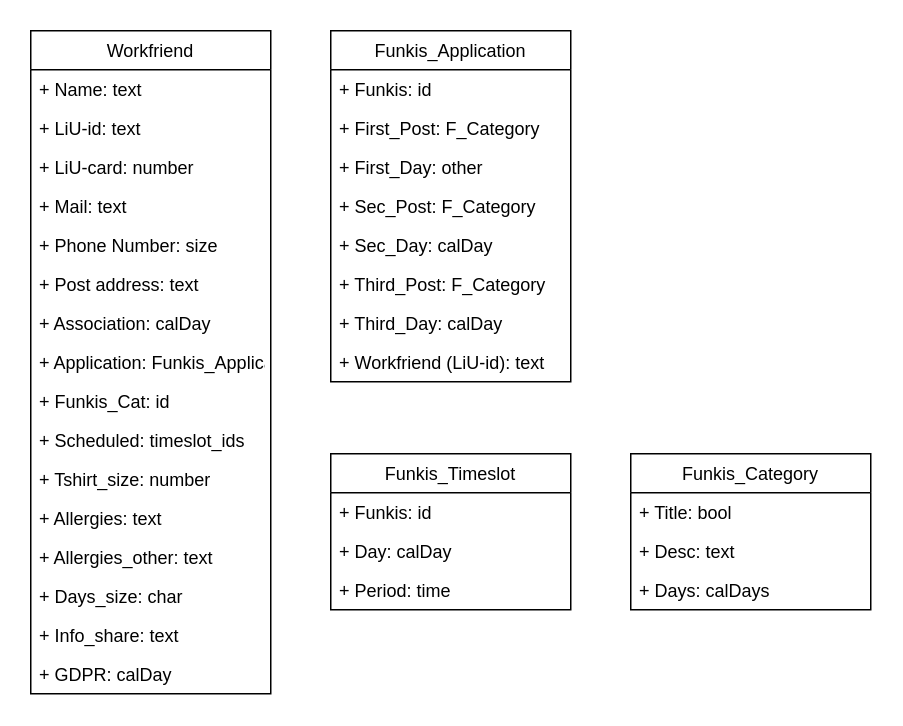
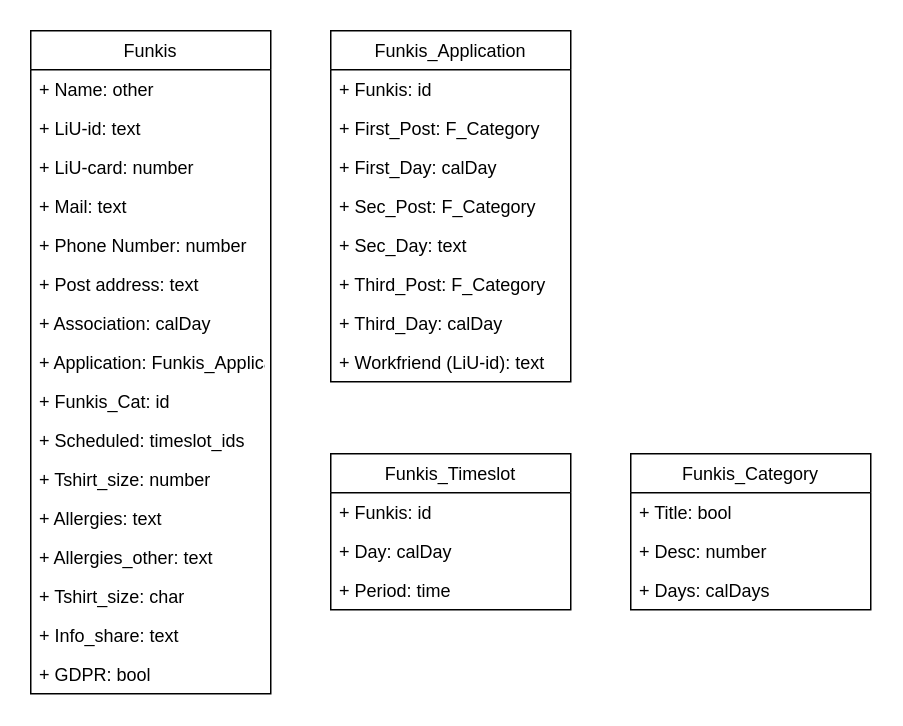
  <mxCell id="0" />
  <mxCell id="1" parent="0" />
- <mxCell id="2" value="Workfriend" style="swimlane;fontStyle=0;childLayout=stackLayout;horizontal=1;startSize=26;fillColor=none;horizontalStack=0;resizeParent=1;resizeParentMax=0;resizeLast=0;collapsible=1;marginBottom=0;" parent="1" vertex="1"><mxGeometry x="20" y="20" width="160" height="442" as="geometry" /></mxCell>
- <mxCell id="3" value="+ Name: text" style="text;strokeColor=none;fillColor=none;align=left;verticalAlign=top;spacingLeft=4;spacingRight=4;overflow=hidden;rotatable=0;points=[[0,0.5],[1,0.5]];portConstraint=eastwest;" parent="2" vertex="1"><mxGeometry y="26" width="160" height="26" as="geometry" /></mxCell>
+ <mxCell id="2" value="Funkis" style="swimlane;fontStyle=0;childLayout=stackLayout;horizontal=1;startSize=26;fillColor=none;horizontalStack=0;resizeParent=1;resizeParentMax=0;resizeLast=0;collapsible=1;marginBottom=0;" parent="1" vertex="1"><mxGeometry x="20" y="20" width="160" height="442" as="geometry" /></mxCell>
+ <mxCell id="3" value="+ Name: other" style="text;strokeColor=none;fillColor=none;align=left;verticalAlign=top;spacingLeft=4;spacingRight=4;overflow=hidden;rotatable=0;points=[[0,0.5],[1,0.5]];portConstraint=eastwest;" parent="2" vertex="1"><mxGeometry y="26" width="160" height="26" as="geometry" /></mxCell>
  <mxCell id="4" value="+ LiU-id: text&#10;" style="text;strokeColor=none;fillColor=none;align=left;verticalAlign=top;spacingLeft=4;spacingRight=4;overflow=hidden;rotatable=0;points=[[0,0.5],[1,0.5]];portConstraint=eastwest;" parent="2" vertex="1"><mxGeometry y="52" width="160" height="26" as="geometry" /></mxCell>
  <mxCell id="5" value="+ LiU-card: number&#10;" style="text;strokeColor=none;fillColor=none;align=left;verticalAlign=top;spacingLeft=4;spacingRight=4;overflow=hidden;rotatable=0;points=[[0,0.5],[1,0.5]];portConstraint=eastwest;" parent="2" vertex="1"><mxGeometry y="78" width="160" height="26" as="geometry" /></mxCell>
  <mxCell id="6" value="+ Mail: text" style="text;strokeColor=none;fillColor=none;align=left;verticalAlign=top;spacingLeft=4;spacingRight=4;overflow=hidden;rotatable=0;points=[[0,0.5],[1,0.5]];portConstraint=eastwest;" parent="2" vertex="1"><mxGeometry y="104" width="160" height="26" as="geometry" /></mxCell>
- <mxCell id="7" value="+ Phone Number: size" style="text;strokeColor=none;fillColor=none;align=left;verticalAlign=top;spacingLeft=4;spacingRight=4;overflow=hidden;rotatable=0;points=[[0,0.5],[1,0.5]];portConstraint=eastwest;" parent="2" vertex="1"><mxGeometry y="130" width="160" height="26" as="geometry" /></mxCell>
+ <mxCell id="7" value="+ Phone Number: number" style="text;strokeColor=none;fillColor=none;align=left;verticalAlign=top;spacingLeft=4;spacingRight=4;overflow=hidden;rotatable=0;points=[[0,0.5],[1,0.5]];portConstraint=eastwest;" parent="2" vertex="1"><mxGeometry y="130" width="160" height="26" as="geometry" /></mxCell>
  <mxCell id="8" value="+ Post address: text" style="text;strokeColor=none;fillColor=none;align=left;verticalAlign=top;spacingLeft=4;spacingRight=4;overflow=hidden;rotatable=0;points=[[0,0.5],[1,0.5]];portConstraint=eastwest;" parent="2" vertex="1"><mxGeometry y="156" width="160" height="26" as="geometry" /></mxCell>
  <mxCell id="9" value="+ Association: calDay" style="text;strokeColor=none;fillColor=none;align=left;verticalAlign=top;spacingLeft=4;spacingRight=4;overflow=hidden;rotatable=0;points=[[0,0.5],[1,0.5]];portConstraint=eastwest;" parent="2" vertex="1"><mxGeometry y="182" width="160" height="26" as="geometry" /></mxCell>
  <mxCell id="10" value="+ Application: Funkis_Application" style="text;strokeColor=none;fillColor=none;align=left;verticalAlign=top;spacingLeft=4;spacingRight=4;overflow=hidden;rotatable=0;points=[[0,0.5],[1,0.5]];portConstraint=eastwest;" parent="2" vertex="1"><mxGeometry y="208" width="160" height="26" as="geometry" /></mxCell>
  <mxCell id="11" value="+ Funkis_Cat: id" style="text;strokeColor=none;fillColor=none;align=left;verticalAlign=top;spacingLeft=4;spacingRight=4;overflow=hidden;rotatable=0;points=[[0,0.5],[1,0.5]];portConstraint=eastwest;" vertex="1" parent="2"><mxGeometry y="234" width="160" height="26" as="geometry" /></mxCell>
  <mxCell id="12" value="+ Scheduled: timeslot_ids&#10;" style="text;strokeColor=none;fillColor=none;align=left;verticalAlign=top;spacingLeft=4;spacingRight=4;overflow=hidden;rotatable=0;points=[[0,0.5],[1,0.5]];portConstraint=eastwest;" parent="2" vertex="1"><mxGeometry y="260" width="160" height="26" as="geometry" /></mxCell>
  <mxCell id="13" value="+ Tshirt_size: number" style="text;strokeColor=none;fillColor=none;align=left;verticalAlign=top;spacingLeft=4;spacingRight=4;overflow=hidden;rotatable=0;points=[[0,0.5],[1,0.5]];portConstraint=eastwest;" parent="2" vertex="1"><mxGeometry y="286" width="160" height="26" as="geometry" /></mxCell>
  <mxCell id="14" value="+ Allergies: text" style="text;strokeColor=none;fillColor=none;align=left;verticalAlign=top;spacingLeft=4;spacingRight=4;overflow=hidden;rotatable=0;points=[[0,0.5],[1,0.5]];portConstraint=eastwest;" parent="2" vertex="1"><mxGeometry y="312" width="160" height="26" as="geometry" /></mxCell>
  <mxCell id="15" value="+ Allergies_other: text" style="text;strokeColor=none;fillColor=none;align=left;verticalAlign=top;spacingLeft=4;spacingRight=4;overflow=hidden;rotatable=0;points=[[0,0.5],[1,0.5]];portConstraint=eastwest;" parent="2" vertex="1"><mxGeometry y="338" width="160" height="26" as="geometry" /></mxCell>
- <mxCell id="16" value="+ Days_size: char" style="text;strokeColor=none;fillColor=none;align=left;verticalAlign=top;spacingLeft=4;spacingRight=4;overflow=hidden;rotatable=0;points=[[0,0.5],[1,0.5]];portConstraint=eastwest;" parent="2" vertex="1"><mxGeometry y="364" width="160" height="26" as="geometry" /></mxCell>
+ <mxCell id="16" value="+ Tshirt_size: char" style="text;strokeColor=none;fillColor=none;align=left;verticalAlign=top;spacingLeft=4;spacingRight=4;overflow=hidden;rotatable=0;points=[[0,0.5],[1,0.5]];portConstraint=eastwest;" parent="2" vertex="1"><mxGeometry y="364" width="160" height="26" as="geometry" /></mxCell>
  <mxCell id="17" value="+ Info_share: text" style="text;strokeColor=none;fillColor=none;align=left;verticalAlign=top;spacingLeft=4;spacingRight=4;overflow=hidden;rotatable=0;points=[[0,0.5],[1,0.5]];portConstraint=eastwest;" parent="2" vertex="1"><mxGeometry y="390" width="160" height="26" as="geometry" /></mxCell>
- <mxCell id="18" value="+ GDPR: calDay" style="text;strokeColor=none;fillColor=none;align=left;verticalAlign=top;spacingLeft=4;spacingRight=4;overflow=hidden;rotatable=0;points=[[0,0.5],[1,0.5]];portConstraint=eastwest;" parent="2" vertex="1"><mxGeometry y="416" width="160" height="26" as="geometry" /></mxCell>
+ <mxCell id="18" value="+ GDPR: bool" style="text;strokeColor=none;fillColor=none;align=left;verticalAlign=top;spacingLeft=4;spacingRight=4;overflow=hidden;rotatable=0;points=[[0,0.5],[1,0.5]];portConstraint=eastwest;" parent="2" vertex="1"><mxGeometry y="416" width="160" height="26" as="geometry" /></mxCell>
  <mxCell id="19" value="Funkis_Application" style="swimlane;fontStyle=0;childLayout=stackLayout;horizontal=1;startSize=26;fillColor=none;horizontalStack=0;resizeParent=1;resizeParentMax=0;resizeLast=0;collapsible=1;marginBottom=0;" parent="1" vertex="1"><mxGeometry x="220" y="20" width="160" height="234" as="geometry" /></mxCell>
  <mxCell id="20" value="+ Funkis: id&#10;" style="text;strokeColor=none;fillColor=none;align=left;verticalAlign=top;spacingLeft=4;spacingRight=4;overflow=hidden;rotatable=0;points=[[0,0.5],[1,0.5]];portConstraint=eastwest;" parent="19" vertex="1"><mxGeometry y="26" width="160" height="26" as="geometry" /></mxCell>
  <mxCell id="21" value="+ First_Post: F_Category&#10;" style="text;strokeColor=none;fillColor=none;align=left;verticalAlign=top;spacingLeft=4;spacingRight=4;overflow=hidden;rotatable=0;points=[[0,0.5],[1,0.5]];portConstraint=eastwest;" parent="19" vertex="1"><mxGeometry y="52" width="160" height="26" as="geometry" /></mxCell>
- <mxCell id="22" value="+ First_Day: other" style="text;strokeColor=none;fillColor=none;align=left;verticalAlign=top;spacingLeft=4;spacingRight=4;overflow=hidden;rotatable=0;points=[[0,0.5],[1,0.5]];portConstraint=eastwest;" parent="19" vertex="1"><mxGeometry y="78" width="160" height="26" as="geometry" /></mxCell>
+ <mxCell id="22" value="+ First_Day: calDay" style="text;strokeColor=none;fillColor=none;align=left;verticalAlign=top;spacingLeft=4;spacingRight=4;overflow=hidden;rotatable=0;points=[[0,0.5],[1,0.5]];portConstraint=eastwest;" parent="19" vertex="1"><mxGeometry y="78" width="160" height="26" as="geometry" /></mxCell>
  <mxCell id="23" value="+ Sec_Post: F_Category&#10;" style="text;strokeColor=none;fillColor=none;align=left;verticalAlign=top;spacingLeft=4;spacingRight=4;overflow=hidden;rotatable=0;points=[[0,0.5],[1,0.5]];portConstraint=eastwest;" parent="19" vertex="1"><mxGeometry y="104" width="160" height="26" as="geometry" /></mxCell>
- <mxCell id="24" value="+ Sec_Day: calDay&#10;" style="text;strokeColor=none;fillColor=none;align=left;verticalAlign=top;spacingLeft=4;spacingRight=4;overflow=hidden;rotatable=0;points=[[0,0.5],[1,0.5]];portConstraint=eastwest;" parent="19" vertex="1"><mxGeometry y="130" width="160" height="26" as="geometry" /></mxCell>
+ <mxCell id="24" value="+ Sec_Day: text&#10;" style="text;strokeColor=none;fillColor=none;align=left;verticalAlign=top;spacingLeft=4;spacingRight=4;overflow=hidden;rotatable=0;points=[[0,0.5],[1,0.5]];portConstraint=eastwest;" parent="19" vertex="1"><mxGeometry y="130" width="160" height="26" as="geometry" /></mxCell>
  <mxCell id="25" value="+ Third_Post: F_Category&#10;" style="text;strokeColor=none;fillColor=none;align=left;verticalAlign=top;spacingLeft=4;spacingRight=4;overflow=hidden;rotatable=0;points=[[0,0.5],[1,0.5]];portConstraint=eastwest;" parent="19" vertex="1"><mxGeometry y="156" width="160" height="26" as="geometry" /></mxCell>
  <mxCell id="26" value="+ Third_Day: calDay" style="text;strokeColor=none;fillColor=none;align=left;verticalAlign=top;spacingLeft=4;spacingRight=4;overflow=hidden;rotatable=0;points=[[0,0.5],[1,0.5]];portConstraint=eastwest;" parent="19" vertex="1"><mxGeometry y="182" width="160" height="26" as="geometry" /></mxCell>
  <mxCell id="27" value="+ Workfriend (LiU-id): text " style="text;strokeColor=none;fillColor=none;align=left;verticalAlign=top;spacingLeft=4;spacingRight=4;overflow=hidden;rotatable=0;points=[[0,0.5],[1,0.5]];portConstraint=eastwest;" parent="19" vertex="1"><mxGeometry y="208" width="160" height="26" as="geometry" /></mxCell>
  <mxCell id="28" value="Funkis_Category" style="swimlane;fontStyle=0;childLayout=stackLayout;horizontal=1;startSize=26;fillColor=none;horizontalStack=0;resizeParent=1;resizeParentMax=0;resizeLast=0;collapsible=1;marginBottom=0;" parent="1" vertex="1"><mxGeometry x="420" y="302" width="160" height="104" as="geometry" /></mxCell>
  <mxCell id="29" value="+ Title: bool" style="text;strokeColor=none;fillColor=none;align=left;verticalAlign=top;spacingLeft=4;spacingRight=4;overflow=hidden;rotatable=0;points=[[0,0.5],[1,0.5]];portConstraint=eastwest;" parent="28" vertex="1"><mxGeometry y="26" width="160" height="26" as="geometry" /></mxCell>
- <mxCell id="30" value="+ Desc: text" style="text;strokeColor=none;fillColor=none;align=left;verticalAlign=top;spacingLeft=4;spacingRight=4;overflow=hidden;rotatable=0;points=[[0,0.5],[1,0.5]];portConstraint=eastwest;" parent="28" vertex="1"><mxGeometry y="52" width="160" height="26" as="geometry" /></mxCell>
+ <mxCell id="30" value="+ Desc: number" style="text;strokeColor=none;fillColor=none;align=left;verticalAlign=top;spacingLeft=4;spacingRight=4;overflow=hidden;rotatable=0;points=[[0,0.5],[1,0.5]];portConstraint=eastwest;" parent="28" vertex="1"><mxGeometry y="52" width="160" height="26" as="geometry" /></mxCell>
  <mxCell id="31" value="+ Days: calDays" style="text;strokeColor=none;fillColor=none;align=left;verticalAlign=top;spacingLeft=4;spacingRight=4;overflow=hidden;rotatable=0;points=[[0,0.5],[1,0.5]];portConstraint=eastwest;" parent="28" vertex="1"><mxGeometry y="78" width="160" height="26" as="geometry" /></mxCell>
  <mxCell id="32" value="Funkis_Timeslot" style="swimlane;fontStyle=0;childLayout=stackLayout;horizontal=1;startSize=26;fillColor=none;horizontalStack=0;resizeParent=1;resizeParentMax=0;resizeLast=0;collapsible=1;marginBottom=0;" parent="1" vertex="1"><mxGeometry x="220" y="302" width="160" height="104" as="geometry" /></mxCell>
  <mxCell id="33" value="+ Funkis: id" style="text;strokeColor=none;fillColor=none;align=left;verticalAlign=top;spacingLeft=4;spacingRight=4;overflow=hidden;rotatable=0;points=[[0,0.5],[1,0.5]];portConstraint=eastwest;" parent="32" vertex="1"><mxGeometry y="26" width="160" height="26" as="geometry" /></mxCell>
  <mxCell id="34" value="+ Day: calDay" style="text;strokeColor=none;fillColor=none;align=left;verticalAlign=top;spacingLeft=4;spacingRight=4;overflow=hidden;rotatable=0;points=[[0,0.5],[1,0.5]];portConstraint=eastwest;" parent="32" vertex="1"><mxGeometry y="52" width="160" height="26" as="geometry" /></mxCell>
  <mxCell id="35" value="+ Period: time" style="text;strokeColor=none;fillColor=none;align=left;verticalAlign=top;spacingLeft=4;spacingRight=4;overflow=hidden;rotatable=0;points=[[0,0.5],[1,0.5]];portConstraint=eastwest;" parent="32" vertex="1"><mxGeometry y="78" width="160" height="26" as="geometry" /></mxCell>
